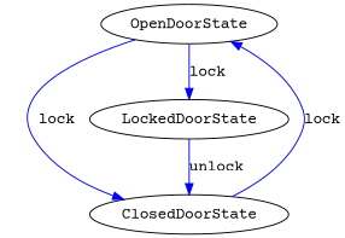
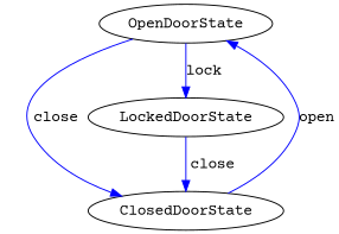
  digraph {
    fontname="Courier Prime"
    node [fontname="Courier Prime"]
    edge [color=blue fontname="Courier Prime"]
    OpenDoorState
    ClosedDoorState
    LockedDoorState
-   OpenDoorState -> ClosedDoorState [label=lock]
+   OpenDoorState -> ClosedDoorState [label=close]
    OpenDoorState -> LockedDoorState [label=lock]
-   ClosedDoorState -> OpenDoorState [label=lock]
-   LockedDoorState -> ClosedDoorState [label=unlock]
+   ClosedDoorState -> OpenDoorState [label=open]
+   LockedDoorState -> ClosedDoorState [label=close]
  }
